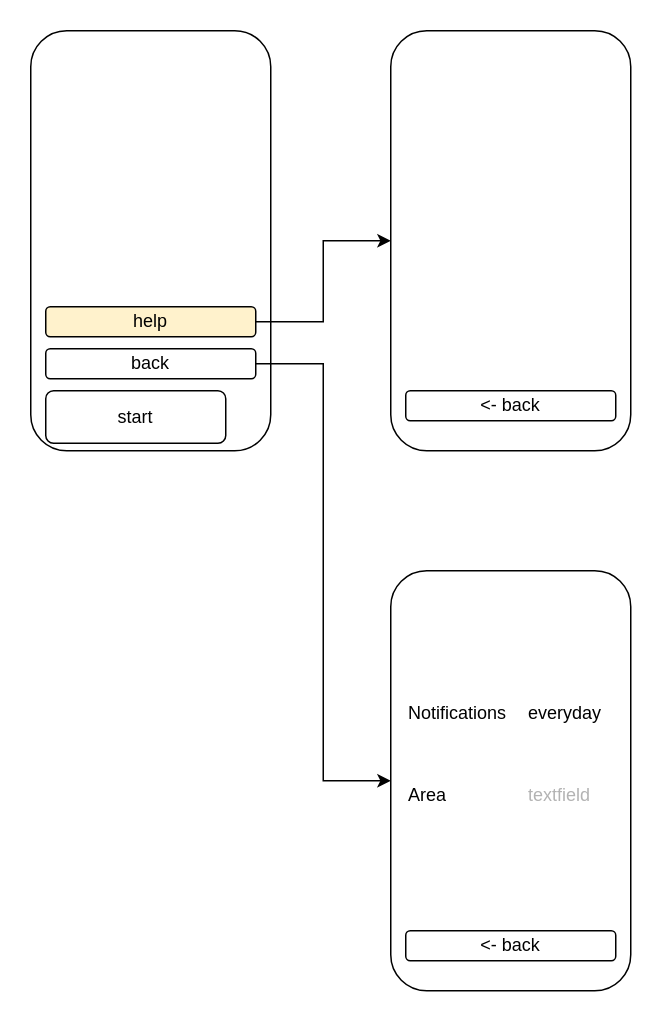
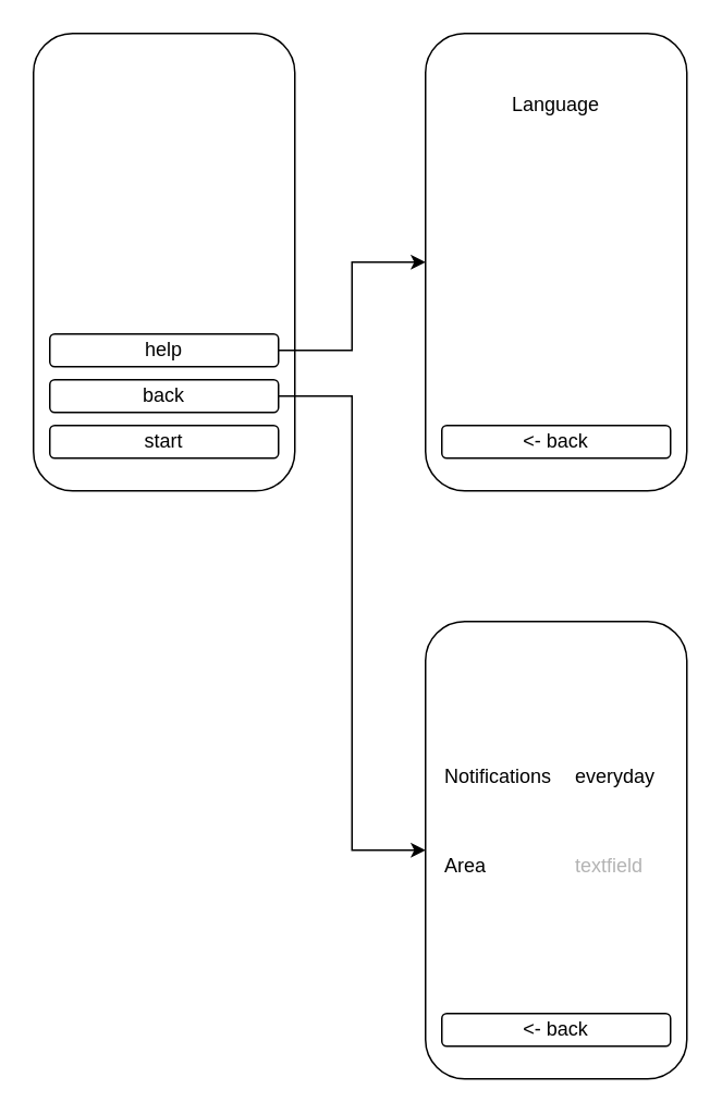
  <mxCell id="0" />
  <mxCell id="1" parent="0" />
  <mxCell id="2" value="" style="rounded=1;whiteSpace=wrap;html=1;" vertex="1" parent="1"><mxGeometry x="20" y="20" width="160" height="280" as="geometry" /></mxCell>
  <mxCell id="3" style="edgeStyle=orthogonalEdgeStyle;rounded=0;orthogonalLoop=1;jettySize=auto;html=1;exitX=1;exitY=0.5;exitDx=0;exitDy=0;entryX=0;entryY=0.5;entryDx=0;entryDy=0;" edge="1" parent="1" source="4" target="11"><mxGeometry relative="1" as="geometry" /></mxCell>
- <mxCell id="4" value="help" style="rounded=1;whiteSpace=wrap;html=1;fillColor=#fff2cc;" vertex="1" parent="1"><mxGeometry x="30" y="204" width="140" height="20" as="geometry" /></mxCell>
+ <mxCell id="4" value="help" style="rounded=1;whiteSpace=wrap;html=1;" vertex="1" parent="1"><mxGeometry x="30" y="204" width="140" height="20" as="geometry" /></mxCell>
  <mxCell id="5" style="edgeStyle=orthogonalEdgeStyle;rounded=0;orthogonalLoop=1;jettySize=auto;html=1;exitX=1;exitY=0.5;exitDx=0;exitDy=0;entryX=0;entryY=0.5;entryDx=0;entryDy=0;" edge="1" parent="1" source="6" target="8"><mxGeometry relative="1" as="geometry" /></mxCell>
  <mxCell id="6" value="back" style="rounded=1;whiteSpace=wrap;html=1;" vertex="1" parent="1"><mxGeometry x="30" y="232" width="140" height="20" as="geometry" /></mxCell>
- <mxCell id="7" value="start" style="rounded=1;whiteSpace=wrap;html=1;" vertex="1" parent="1"><mxGeometry x="30" y="260" width="120" height="35" as="geometry" /></mxCell>
+ <mxCell id="7" value="start" style="rounded=1;whiteSpace=wrap;html=1;" vertex="1" parent="1"><mxGeometry x="30" y="260" width="140" height="20" as="geometry" /></mxCell>
  <mxCell id="8" value="" style="rounded=1;whiteSpace=wrap;html=1;" vertex="1" parent="1"><mxGeometry x="260" y="380" width="160" height="280" as="geometry" /></mxCell>
  <mxCell id="9" value="&amp;lt;- back" style="rounded=1;whiteSpace=wrap;html=1;" vertex="1" parent="1"><mxGeometry x="270" y="620" width="140" height="20" as="geometry" /></mxCell>
  <mxCell id="10" value="Notifications&lt;span style=&quot;white-space: pre;&quot;&gt;&#09;everyday&lt;/span&gt;" style="text;html=1;align=left;verticalAlign=middle;whiteSpace=wrap;rounded=0;" vertex="1" parent="1"><mxGeometry x="270" y="460" width="140" height="30" as="geometry" /></mxCell>
  <mxCell id="11" value="" style="rounded=1;whiteSpace=wrap;html=1;" vertex="1" parent="1"><mxGeometry x="260" y="20" width="160" height="280" as="geometry" /></mxCell>
  <mxCell id="12" value="&amp;lt;- back" style="rounded=1;whiteSpace=wrap;html=1;" vertex="1" parent="1"><mxGeometry x="270" y="260" width="140" height="20" as="geometry" /></mxCell>
+ <mxCell id="13" value="Language" style="text;html=1;align=center;verticalAlign=top;whiteSpace=wrap;rounded=0;" vertex="1" parent="1"><mxGeometry x="270" y="50" width="140" height="160" as="geometry" /></mxCell>
  <mxCell id="14" value="Area&lt;span style=&quot;white-space: pre;&quot;&gt;&#09;&lt;span style=&quot;white-space: pre;&quot;&gt;&#09;&lt;/span&gt;&lt;span style=&quot;color: rgb(179, 179, 179);&quot;&gt;textfield&lt;/span&gt;&lt;/span&gt;" style="text;html=1;align=left;verticalAlign=middle;whiteSpace=wrap;rounded=0;" vertex="1" parent="1"><mxGeometry x="270" y="515" width="140" height="30" as="geometry" /></mxCell>
